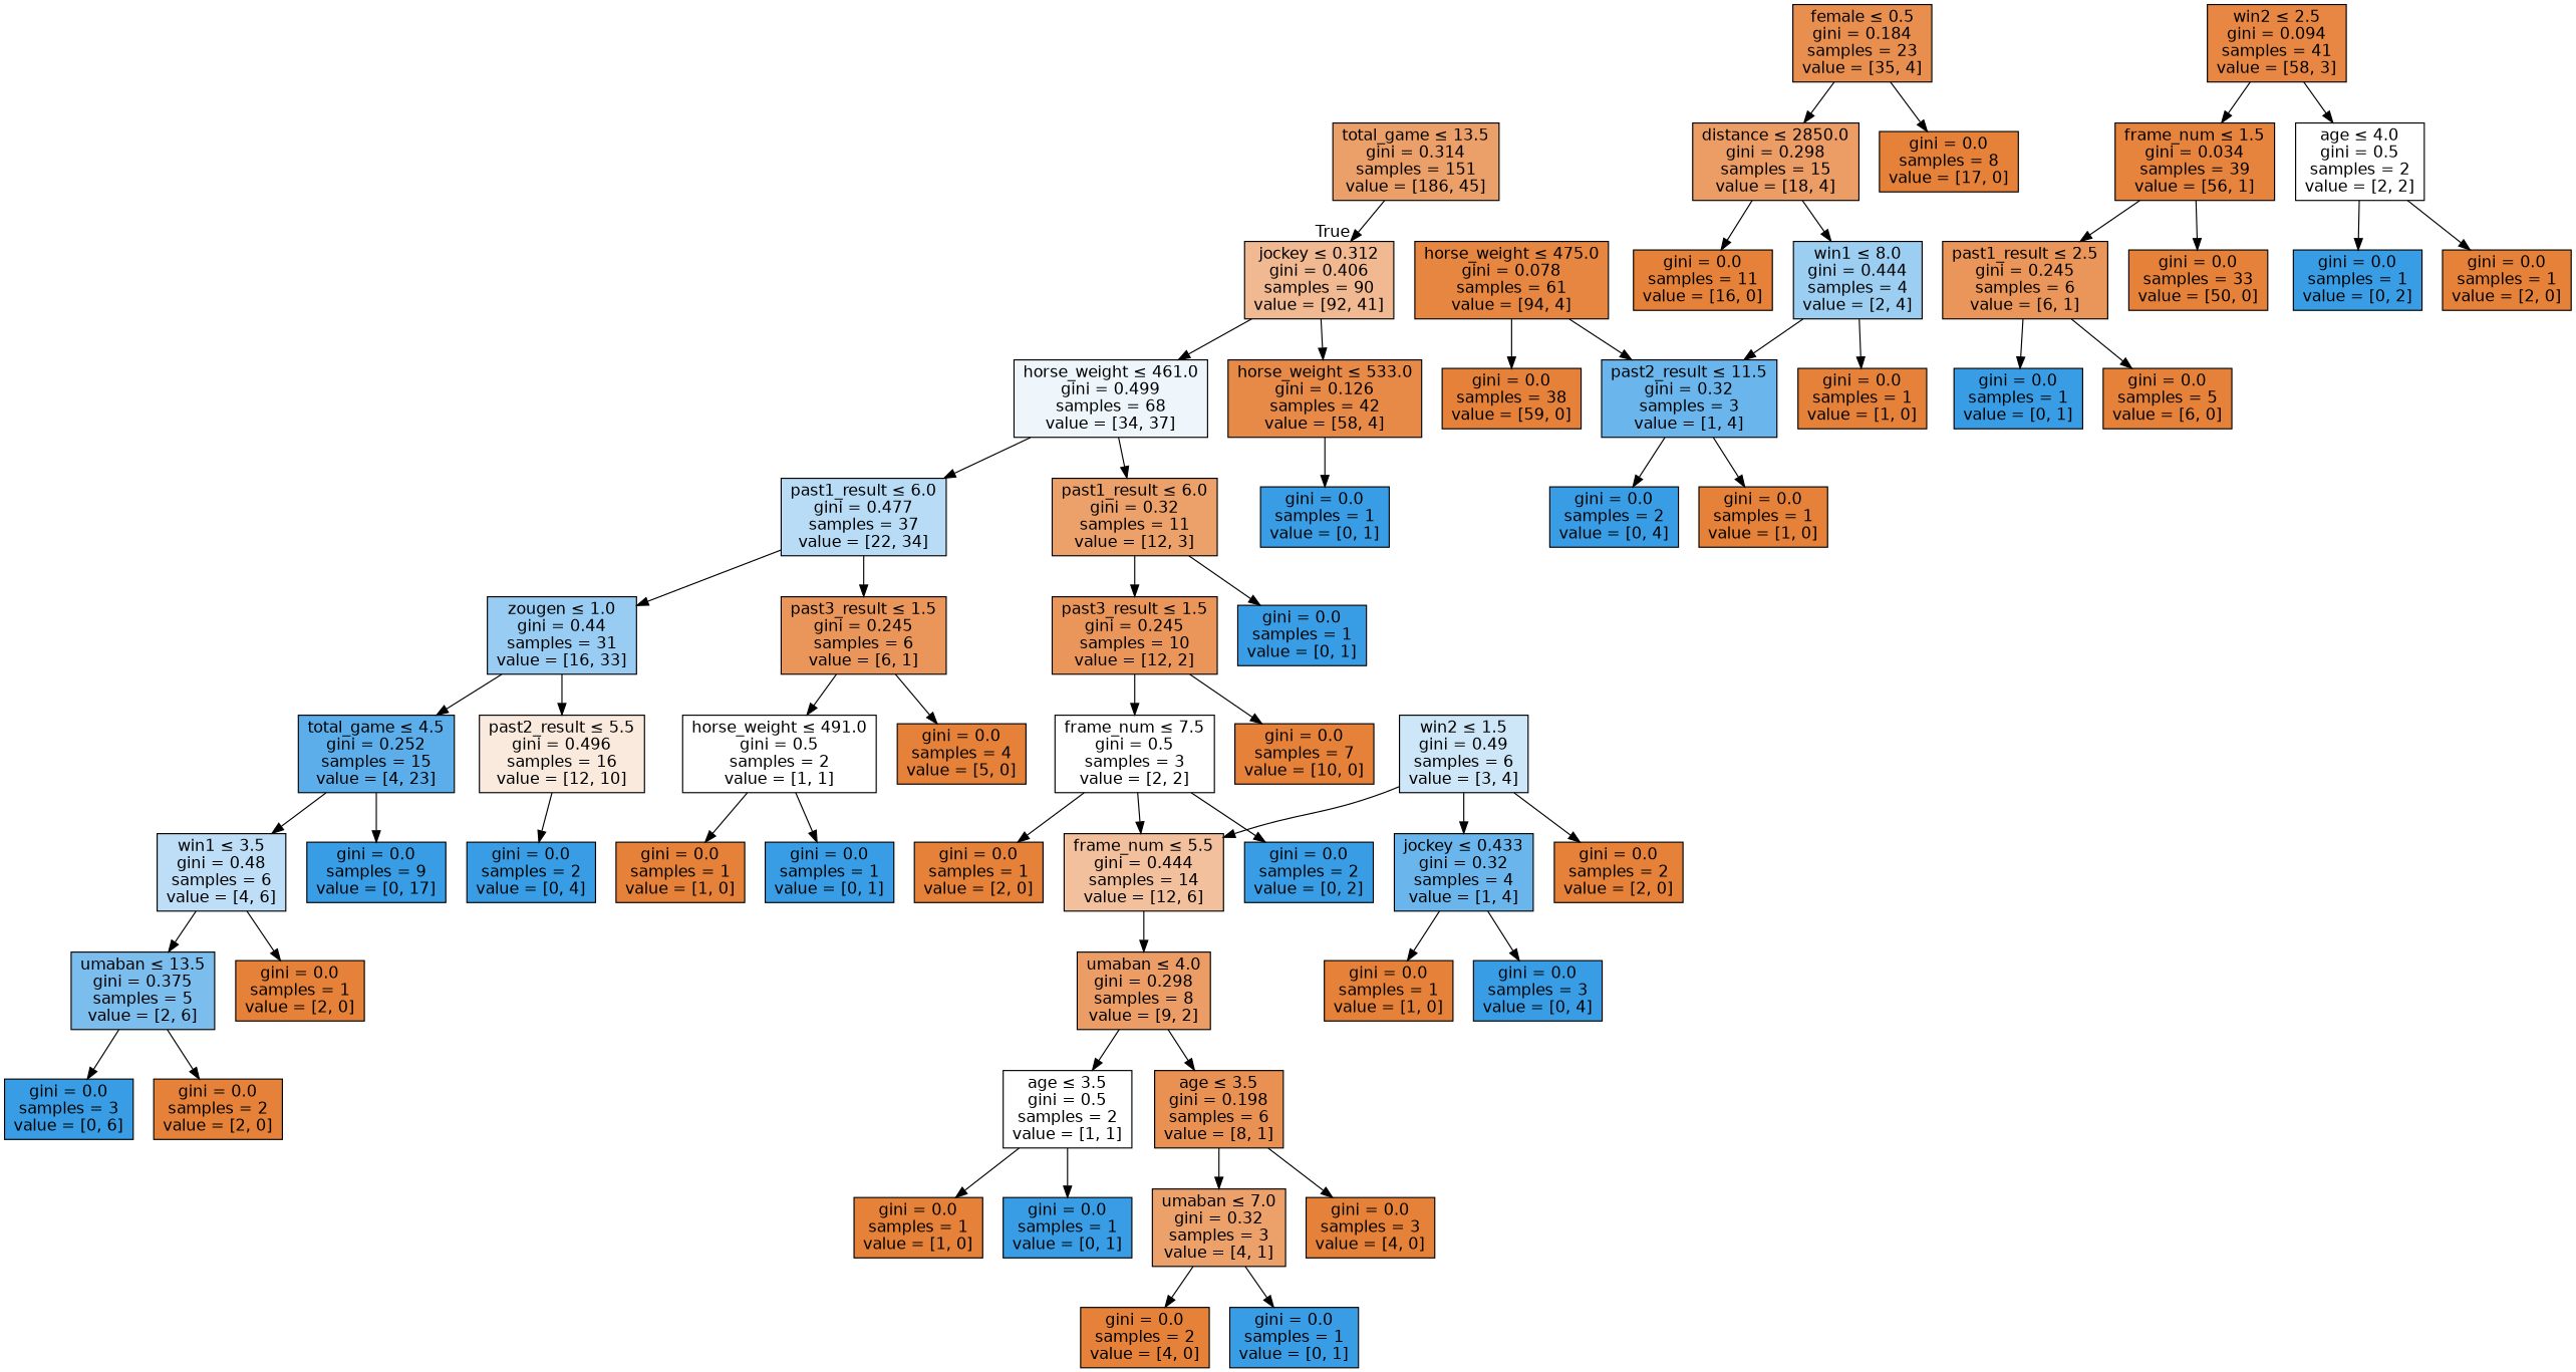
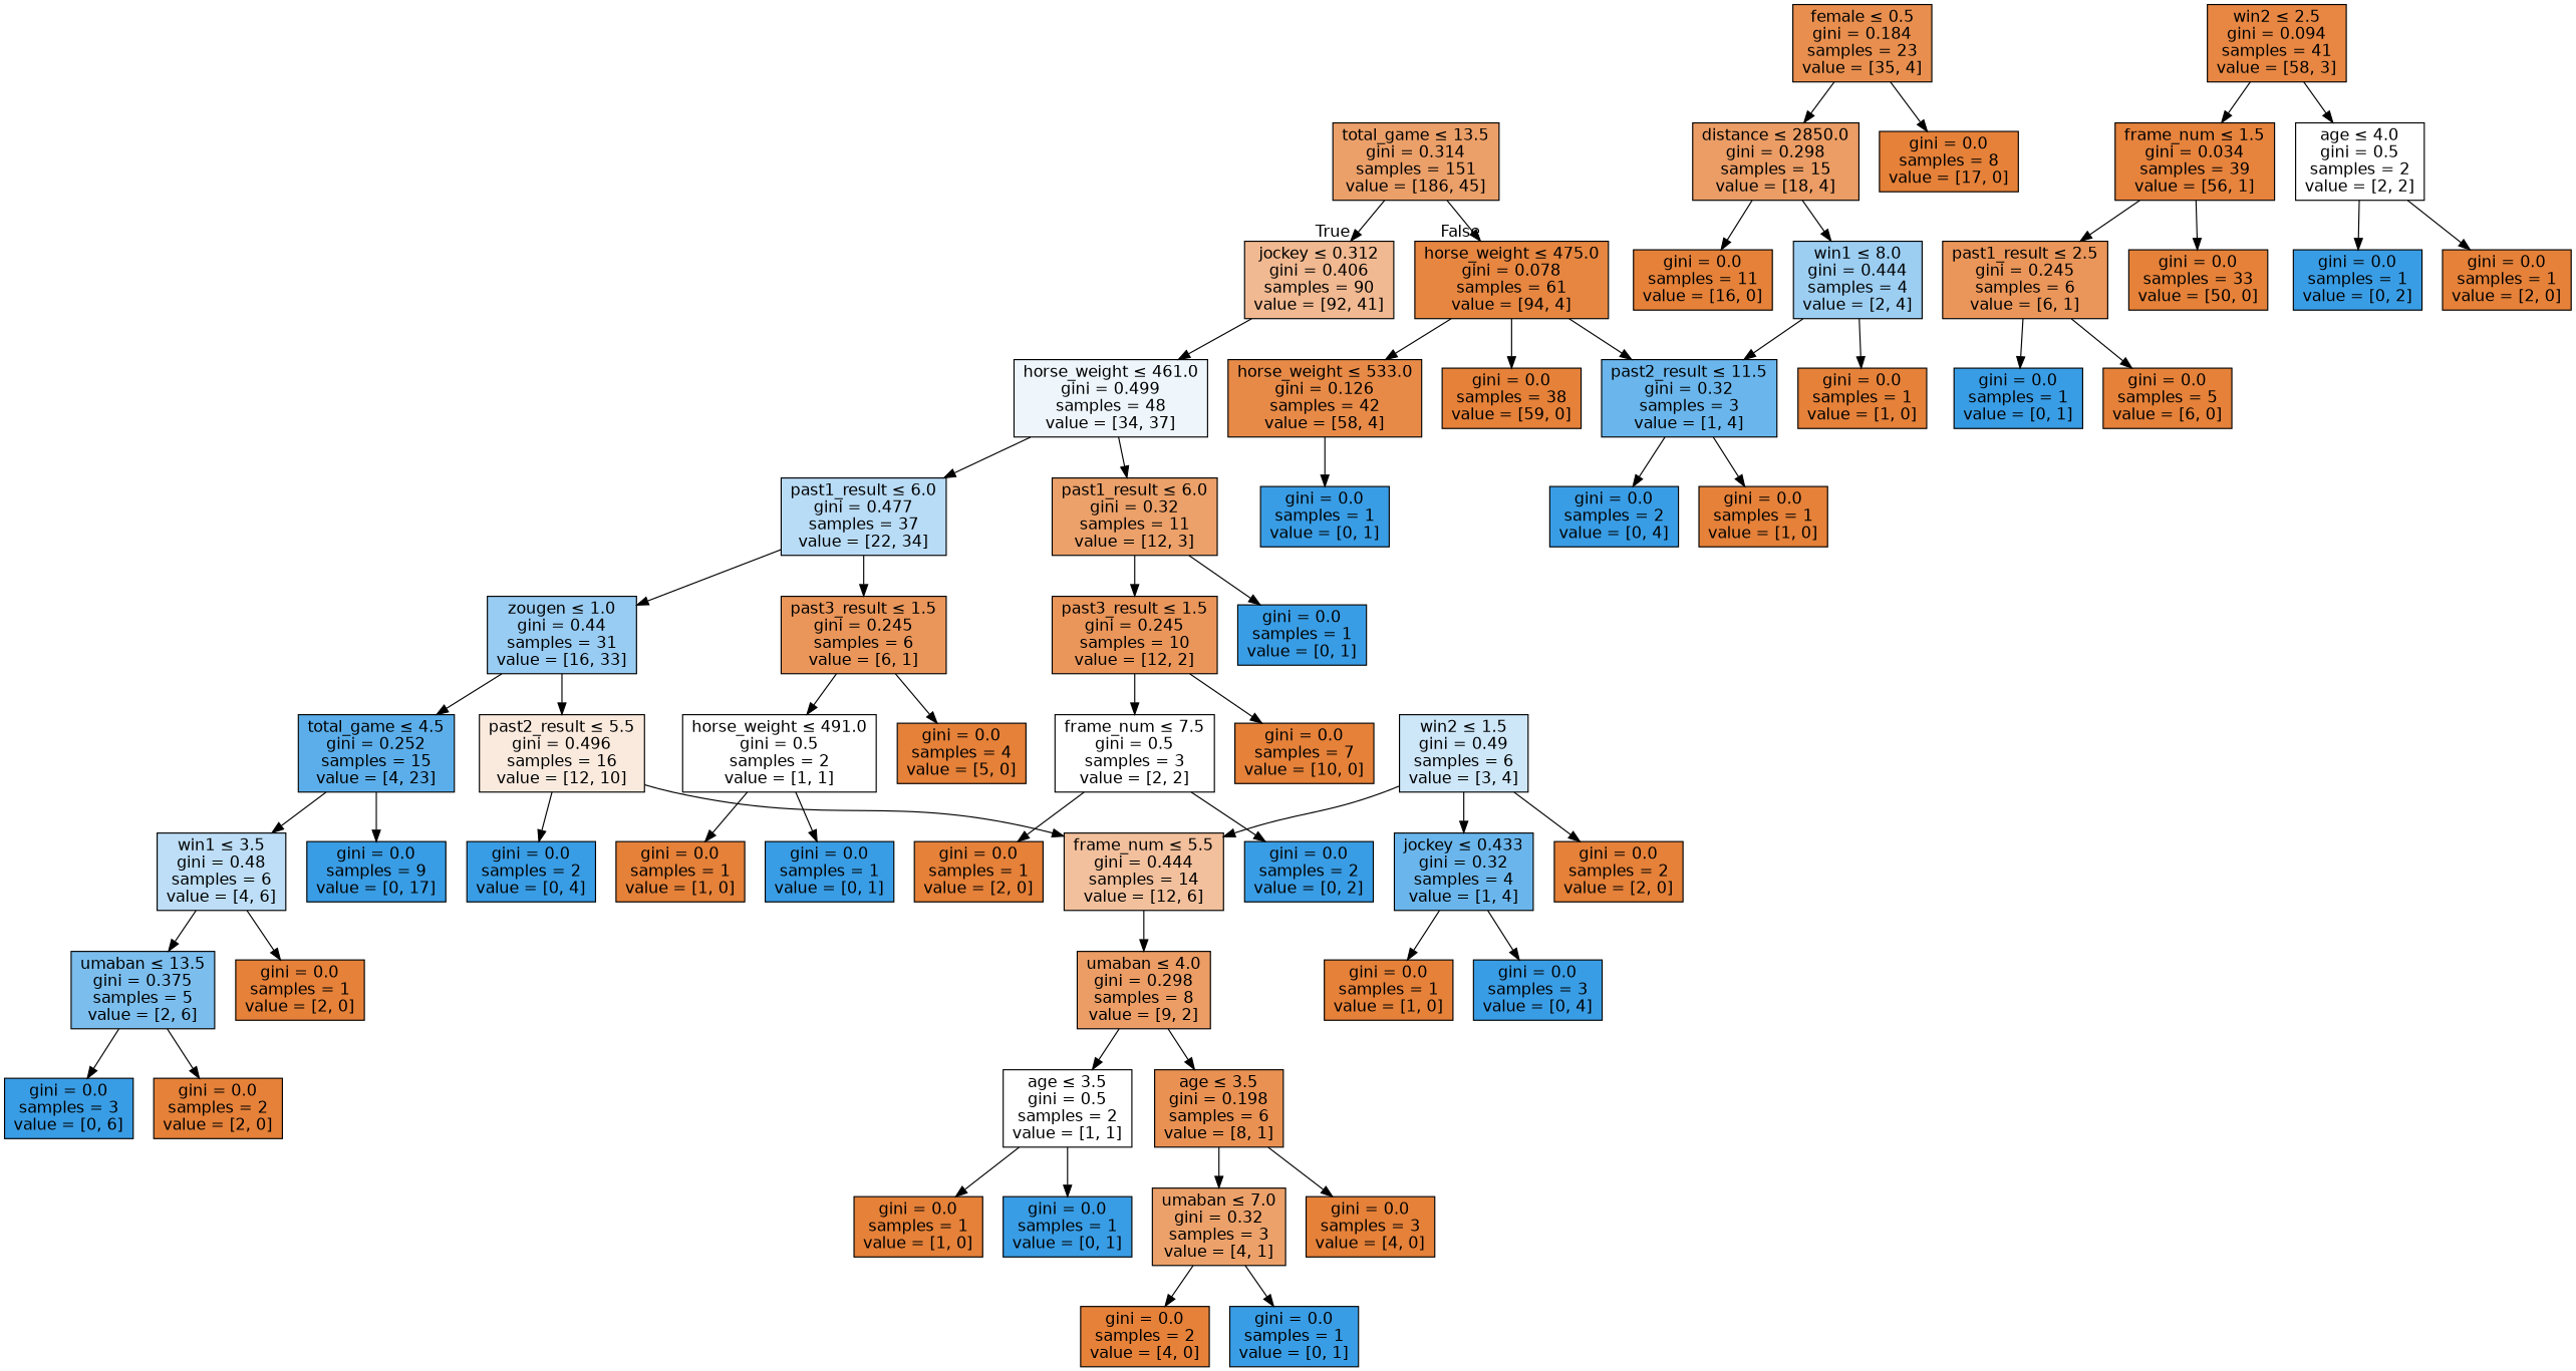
  digraph {
    fontname="DejaVu Sans"
    node [color=black fillcolor="#e58139ff" fontname="DejaVu Sans" shape=box style=filled]
    edge [fontname="DejaVu Sans"]
    n1 [fillcolor="#e58139c1" label=<total_game &le; 13.5<br/>gini = 0.314<br/>samples = 151<br/>value = [186, 45]>]
    n2 [fillcolor="#e581398d" label=<jockey &le; 0.312<br/>gini = 0.406<br/>samples = 90<br/>value = [92, 41]>]
    n3 [fillcolor="#e58139f4" label=<horse_weight &le; 475.0<br/>gini = 0.078<br/>samples = 61<br/>value = [94, 4]>]
    n4 [fillcolor="#e58139ed" label=<horse_weight &le; 533.0<br/>gini = 0.126<br/>samples = 42<br/>value = [58, 4]>]
-   n5 [fillcolor="#399de515" label=<horse_weight &le; 461.0<br/>gini = 0.499<br/>samples = 68<br/>value = [34, 37]>]
+   n5 [fillcolor="#399de515" label=<horse_weight &le; 461.0<br/>gini = 0.499<br/>samples = 48<br/>value = [34, 37]>]
    n6 [label=<gini = 0.0<br/>samples = 38<br/>value = [59, 0]>]
    n7 [fillcolor="#399de5bf" label=<past2_result &le; 11.5<br/>gini = 0.32<br/>samples = 3<br/>value = [1, 4]>]
    n8 [fillcolor="#399de5ff" label=<gini = 0.0<br/>samples = 1<br/>value = [0, 1]>]
    n9 [fillcolor="#e58139bf" label=<past1_result &le; 6.0<br/>gini = 0.32<br/>samples = 11<br/>value = [12, 3]>]
    n10 [fillcolor="#399de55a" label=<past1_result &le; 6.0<br/>gini = 0.477<br/>samples = 37<br/>value = [22, 34]>]
    n11 [fillcolor="#e58139f2" label=<win2 &le; 2.5<br/>gini = 0.094<br/>samples = 41<br/>value = [58, 3]>]
    n12 [fillcolor="#e58139fa" label=<frame_num &le; 1.5<br/>gini = 0.034<br/>samples = 39<br/>value = [56, 1]>]
    n13 [fillcolor="#e5813900" label=<age &le; 4.0<br/>gini = 0.5<br/>samples = 2<br/>value = [2, 2]>]
    n14 [fillcolor="#e58139d4" label=<past1_result &le; 2.5<br/>gini = 0.245<br/>samples = 6<br/>value = [6, 1]>]
    n15 [label=<gini = 0.0<br/>samples = 33<br/>value = [50, 0]>]
    n16 [fillcolor="#399de5ff" label=<gini = 0.0<br/>samples = 1<br/>value = [0, 2]>]
    n17 [label=<gini = 0.0<br/>samples = 1<br/>value = [2, 0]>]
    n18 [fillcolor="#399de5ff" label=<gini = 0.0<br/>samples = 1<br/>value = [0, 1]>]
    n19 [label=<gini = 0.0<br/>samples = 5<br/>value = [6, 0]>]
    n20 [fillcolor="#e58139d4" label=<past3_result &le; 1.5<br/>gini = 0.245<br/>samples = 10<br/>value = [12, 2]>]
    n21 [fillcolor="#399de5ff" label=<gini = 0.0<br/>samples = 1<br/>value = [0, 1]>]
    n22 [fillcolor="#399de583" label=<zougen &le; 1.0<br/>gini = 0.44<br/>samples = 31<br/>value = [16, 33]>]
    n23 [fillcolor="#e58139d4" label=<past3_result &le; 1.5<br/>gini = 0.245<br/>samples = 6<br/>value = [6, 1]>]
    n24 [fillcolor="#e5813900" label=<frame_num &le; 7.5<br/>gini = 0.5<br/>samples = 3<br/>value = [2, 2]>]
    n25 [label=<gini = 0.0<br/>samples = 7<br/>value = [10, 0]>]
    n26 [fillcolor="#399de5ff" label=<gini = 0.0<br/>samples = 2<br/>value = [0, 2]>]
    n27 [label=<gini = 0.0<br/>samples = 1<br/>value = [2, 0]>]
    n28 [fillcolor="#399de5d3" label=<total_game &le; 4.5<br/>gini = 0.252<br/>samples = 15<br/>value = [4, 23]>]
    n29 [fillcolor="#e581392a" label=<past2_result &le; 5.5<br/>gini = 0.496<br/>samples = 16<br/>value = [12, 10]>]
    n30 [fillcolor="#e5813900" label=<horse_weight &le; 491.0<br/>gini = 0.5<br/>samples = 2<br/>value = [1, 1]>]
    n31 [label=<gini = 0.0<br/>samples = 4<br/>value = [5, 0]>]
    n32 [fillcolor="#399de555" label=<win1 &le; 3.5<br/>gini = 0.48<br/>samples = 6<br/>value = [4, 6]>]
    n33 [fillcolor="#399de5ff" label=<gini = 0.0<br/>samples = 9<br/>value = [0, 17]>]
    n34 [fillcolor="#e581397f" label=<frame_num &le; 5.5<br/>gini = 0.444<br/>samples = 14<br/>value = [12, 6]>]
    n35 [fillcolor="#399de5ff" label=<gini = 0.0<br/>samples = 2<br/>value = [0, 4]>]
    n36 [fillcolor="#399de5aa" label=<umaban &le; 13.5<br/>gini = 0.375<br/>samples = 5<br/>value = [2, 6]>]
    n37 [label=<gini = 0.0<br/>samples = 1<br/>value = [2, 0]>]
    n38 [fillcolor="#399de5ff" label=<gini = 0.0<br/>samples = 3<br/>value = [0, 6]>]
    n39 [label=<gini = 0.0<br/>samples = 2<br/>value = [2, 0]>]
    n40 [fillcolor="#e58139c6" label=<umaban &le; 4.0<br/>gini = 0.298<br/>samples = 8<br/>value = [9, 2]>]
    n41 [fillcolor="#e5813900" label=<age &le; 3.5<br/>gini = 0.5<br/>samples = 2<br/>value = [1, 1]>]
    n42 [fillcolor="#e58139df" label=<age &le; 3.5<br/>gini = 0.198<br/>samples = 6<br/>value = [8, 1]>]
    n43 [fillcolor="#399de540" label=<win2 &le; 1.5<br/>gini = 0.49<br/>samples = 6<br/>value = [3, 4]>]
    n44 [fillcolor="#399de5bf" label=<jockey &le; 0.433<br/>gini = 0.32<br/>samples = 4<br/>value = [1, 4]>]
    n45 [label=<gini = 0.0<br/>samples = 2<br/>value = [2, 0]>]
    n46 [label=<gini = 0.0<br/>samples = 1<br/>value = [1, 0]>]
    n47 [fillcolor="#399de5ff" label=<gini = 0.0<br/>samples = 1<br/>value = [0, 1]>]
    n48 [fillcolor="#e58139bf" label=<umaban &le; 7.0<br/>gini = 0.32<br/>samples = 3<br/>value = [4, 1]>]
    n49 [label=<gini = 0.0<br/>samples = 3<br/>value = [4, 0]>]
    n50 [label=<gini = 0.0<br/>samples = 2<br/>value = [4, 0]>]
    n51 [fillcolor="#399de5ff" label=<gini = 0.0<br/>samples = 1<br/>value = [0, 1]>]
    n52 [label=<gini = 0.0<br/>samples = 1<br/>value = [1, 0]>]
    n53 [fillcolor="#399de5ff" label=<gini = 0.0<br/>samples = 3<br/>value = [0, 4]>]
    n54 [label=<gini = 0.0<br/>samples = 1<br/>value = [1, 0]>]
    n55 [fillcolor="#399de5ff" label=<gini = 0.0<br/>samples = 1<br/>value = [0, 1]>]
    n56 [fillcolor="#e58139e2" label=<female &le; 0.5<br/>gini = 0.184<br/>samples = 23<br/>value = [35, 4]>]
    n57 [fillcolor="#e58139c6" label=<distance &le; 2850.0<br/>gini = 0.298<br/>samples = 15<br/>value = [18, 4]>]
    n58 [label=<gini = 0.0<br/>samples = 8<br/>value = [17, 0]>]
    n59 [label=<gini = 0.0<br/>samples = 11<br/>value = [16, 0]>]
    n60 [fillcolor="#399de57f" label=<win1 &le; 8.0<br/>gini = 0.444<br/>samples = 4<br/>value = [2, 4]>]
    n61 [label=<gini = 0.0<br/>samples = 1<br/>value = [1, 0]>]
    n62 [fillcolor="#399de5ff" label=<gini = 0.0<br/>samples = 2<br/>value = [0, 4]>]
    n63 [label=<gini = 0.0<br/>samples = 1<br/>value = [1, 0]>]
    n1 -> n2 [headlabel=True labelangle=45 labeldistance=2.5]
-   n2 -> n4
+   n1 -> n3 [headlabel=False labelangle=-45 labeldistance=2.5]
+   n3 -> n4
    n2 -> n5
    n3 -> n6
    n3 -> n7
    n4 -> n8
    n5 -> n9
    n5 -> n10
    n7 -> n62
    n7 -> n63
    n9 -> n20
    n9 -> n21
    n10 -> n22
    n10 -> n23
    n11 -> n12
    n11 -> n13
    n12 -> n14
    n12 -> n15
    n13 -> n16
    n13 -> n17
    n14 -> n18
    n14 -> n19
    n20 -> n24
    n20 -> n25
    n22 -> n28
    n22 -> n29
    n23 -> n30
    n23 -> n31
    n24 -> n26
    n24 -> n27
    n28 -> n32
    n28 -> n33
-   n24 -> n34
+   n29 -> n34
    n29 -> n35
    n30 -> n54
    n30 -> n55
    n32 -> n36
    n32 -> n37
    n34 -> n40
    n36 -> n38
    n36 -> n39
    n40 -> n41
    n40 -> n42
    n41 -> n46
    n41 -> n47
    n42 -> n48
    n42 -> n49
    n43 -> n34
    n43 -> n44
    n43 -> n45
    n44 -> n52
    n44 -> n53
    n48 -> n50
    n48 -> n51
    n56 -> n57
    n56 -> n58
    n57 -> n59
    n57 -> n60
    n60 -> n7
    n60 -> n61
  }
